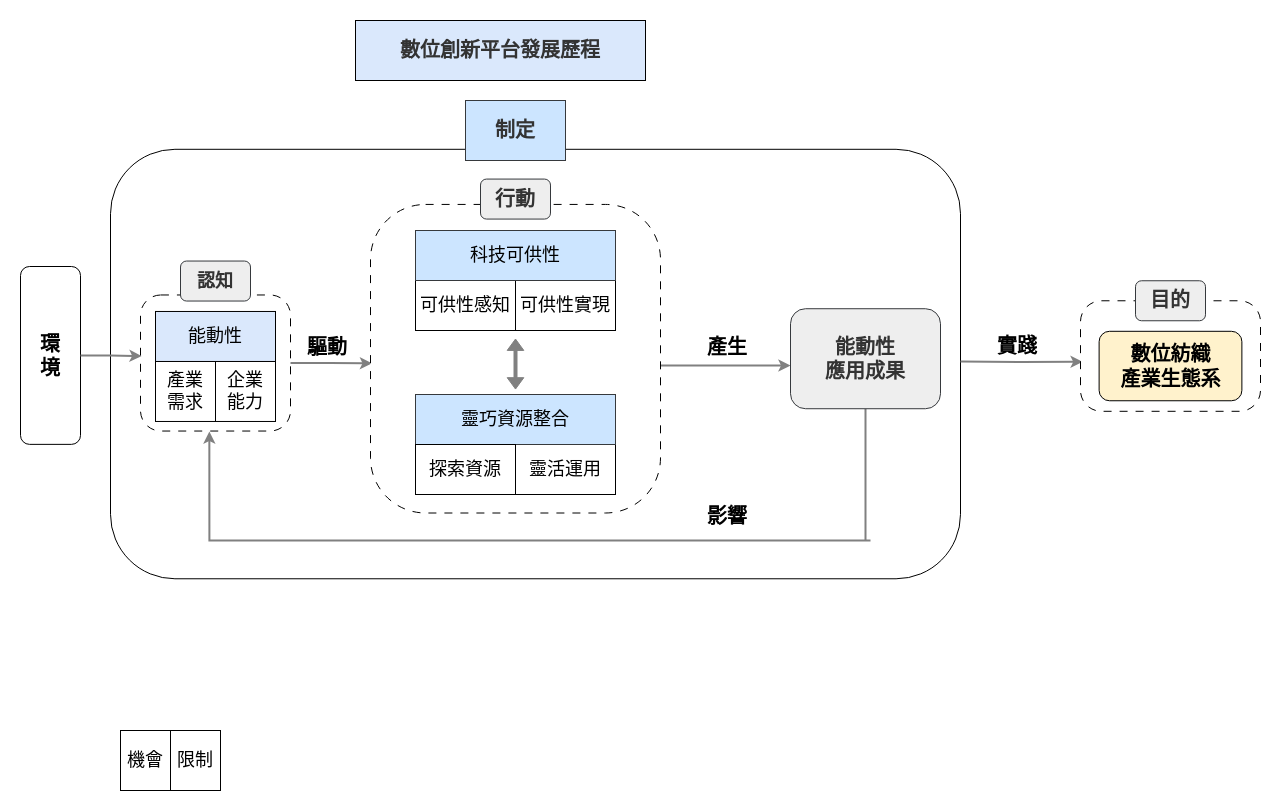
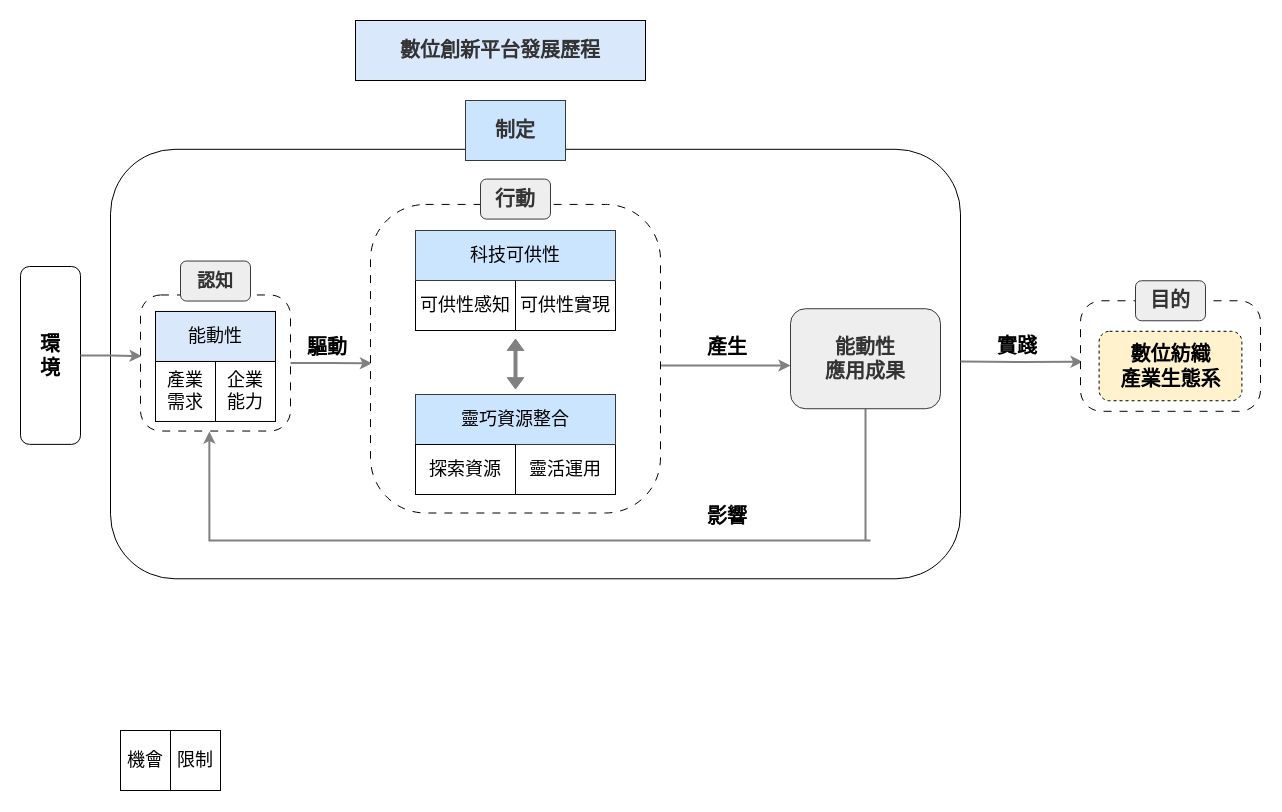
  <mxCell id="0" />
  <mxCell id="1" parent="0" />
  <mxCell id="2" value="&lt;font face=&quot;標楷體&quot; style=&quot;font-size: 20px;&quot;&gt;&lt;b&gt;環&lt;/b&gt;&lt;/font&gt;&lt;div&gt;&lt;font face=&quot;標楷體&quot; style=&quot;font-size: 20px;&quot;&gt;&lt;b&gt;境&lt;/b&gt;&lt;/font&gt;&lt;/div&gt;" style="rounded=1;whiteSpace=wrap;html=1;movable=1;resizable=1;rotatable=1;deletable=1;editable=1;locked=0;connectable=1;" parent="1" vertex="1"><mxGeometry x="20" y="266" width="60" height="177.86" as="geometry" /></mxCell>
  <mxCell id="3" value="" style="rounded=1;whiteSpace=wrap;html=1;movable=1;resizable=1;rotatable=1;deletable=1;editable=1;locked=0;connectable=1;strokeWidth=1;fontFamily=標楷體;fontSize=18;fontStyle=0" parent="1" vertex="1"><mxGeometry x="110" y="148.81" width="850" height="429.46" as="geometry" /></mxCell>
  <mxCell id="4" value="&lt;font style=&quot;font-size: 20px;&quot; color=&quot;#333333&quot;&gt;&lt;span&gt;&lt;b&gt;制定&lt;/b&gt;&lt;/span&gt;&lt;/font&gt;" style="rounded=0;whiteSpace=wrap;html=1;strokeColor=#36393d;fillColor=#cce5ff;fontFamily=標楷體;fontSize=18;fontStyle=0;align=center;verticalAlign=middle;" parent="1" vertex="1"><mxGeometry x="465" y="100" width="100" height="60" as="geometry" /></mxCell>
  <mxCell id="5" value="&lt;font style=&quot;font-size: 20px;&quot; face=&quot;標楷體&quot;&gt;&lt;b style=&quot;&quot;&gt;驅&lt;/b&gt;&lt;/font&gt;&lt;b style=&quot;font-size: 20px; font-family: 標楷體; background-color: transparent; color: light-dark(rgb(0, 0, 0), rgb(255, 255, 255));&quot;&gt;動&lt;/b&gt;" style="text;html=1;align=center;verticalAlign=middle;whiteSpace=wrap;rounded=0;fontFamily=Helvetica;fontSize=12;fontColor=default;" parent="1" vertex="1"><mxGeometry x="300.003" y="330.535" width="54.375" height="30" as="geometry" /></mxCell>
  <mxCell id="6" value="&lt;font style=&quot;font-size: 20px;&quot; color=&quot;#333333&quot;&gt;&lt;b&gt;數位創新平台發展歷程&lt;/b&gt;&lt;/font&gt;" style="rounded=0;whiteSpace=wrap;html=1;strokeColor=#000000;fillColor=#dae8fc;fontFamily=標楷體;fontSize=18;fontStyle=0;align=center;verticalAlign=middle;" parent="1" vertex="1"><mxGeometry x="355" y="20" width="290" height="60" as="geometry" /></mxCell>
  <mxCell id="7" value="&lt;font face=&quot;標楷體&quot;&gt;&lt;span style=&quot;font-size: 20px;&quot;&gt;&lt;b&gt;產生&lt;/b&gt;&lt;/span&gt;&lt;/font&gt;" style="text;html=1;align=center;verticalAlign=middle;whiteSpace=wrap;rounded=0;fontFamily=Helvetica;fontSize=12;fontColor=default;" parent="1" vertex="1"><mxGeometry x="700.003" y="330.535" width="54.375" height="30" as="geometry" /></mxCell>
  <mxCell id="8" value="" style="group" parent="1" vertex="1" connectable="0"><mxGeometry x="140" y="260.54" width="150" height="170" as="geometry" /></mxCell>
  <mxCell id="9" value="" style="rounded=1;whiteSpace=wrap;html=1;movable=1;resizable=1;rotatable=1;deletable=1;editable=1;locked=0;connectable=1;strokeWidth=1;dashed=1;dashPattern=8 8;fontFamily=標楷體;fontSize=18;fontStyle=0" parent="8" vertex="1"><mxGeometry y="33.93" width="150" height="136.07" as="geometry" /></mxCell>
  <mxCell id="10" value="&lt;font color=&quot;#333333&quot;&gt;&lt;span&gt;&lt;b&gt;認知&lt;/b&gt;&lt;/span&gt;&lt;/font&gt;" style="rounded=1;whiteSpace=wrap;html=1;strokeColor=#36393d;fillColor=#eeeeee;fontFamily=標楷體;fontSize=18;fontStyle=0" parent="8" vertex="1"><mxGeometry x="40" width="70" height="40" as="geometry" /></mxCell>
  <mxCell id="11" value="" style="group" vertex="1" connectable="0" parent="8"><mxGeometry x="14.998" y="50.43" width="120.003" height="110" as="geometry" /></mxCell>
  <mxCell id="12" value="產業&lt;div&gt;需求&lt;/div&gt;" style="rounded=0;whiteSpace=wrap;html=1;movable=1;resizable=1;rotatable=1;deletable=1;editable=1;locked=0;connectable=1;fontFamily=標楷體;fontSize=18;fontStyle=0" vertex="1" parent="11"><mxGeometry y="50" width="60" height="60" as="geometry" /></mxCell>
  <mxCell id="13" value="企業&lt;div&gt;能力&lt;/div&gt;" style="rounded=0;whiteSpace=wrap;html=1;movable=1;resizable=1;rotatable=1;deletable=1;editable=1;locked=0;connectable=1;fontFamily=標楷體;fontSize=18;fontStyle=0" vertex="1" parent="11"><mxGeometry x="60" y="50" width="60" height="60" as="geometry" /></mxCell>
  <mxCell id="14" value="能動性" style="rounded=0;whiteSpace=wrap;html=1;movable=1;resizable=1;rotatable=1;deletable=1;editable=1;locked=0;connectable=1;fontFamily=標楷體;fontSize=18;fontStyle=0;fillColor=#dae8fc;strokeColor=#000000;" vertex="1" parent="11"><mxGeometry x="0.003" width="120" height="50" as="geometry" /></mxCell>
  <mxCell id="15" style="edgeStyle=orthogonalEdgeStyle;rounded=0;orthogonalLoop=1;jettySize=auto;html=1;exitX=1;exitY=0.5;exitDx=0;exitDy=0;entryX=0.005;entryY=0.515;entryDx=0;entryDy=0;entryPerimeter=0;strokeWidth=2;strokeColor=#808080;" parent="1" source="9" target="18" edge="1"><mxGeometry relative="1" as="geometry" /></mxCell>
  <mxCell id="16" value="" style="edgeStyle=orthogonalEdgeStyle;rounded=0;orthogonalLoop=1;jettySize=auto;html=1;strokeColor=#808080;strokeWidth=2;align=center;verticalAlign=middle;fontFamily=Helvetica;fontSize=11;fontColor=default;labelBackgroundColor=default;endArrow=classic;" parent="1" edge="1" target="32"><mxGeometry relative="1" as="geometry"><mxPoint x="660" y="364" as="sourcePoint" /><mxPoint x="760" y="364" as="targetPoint" /><Array as="points"><mxPoint x="660" y="365" /></Array></mxGeometry></mxCell>
  <mxCell id="17" value="&lt;font face=&quot;標楷體&quot;&gt;&lt;span style=&quot;font-size: 20px;&quot;&gt;&lt;b&gt;影響&lt;/b&gt;&lt;/span&gt;&lt;/font&gt;" style="text;html=1;align=center;verticalAlign=middle;whiteSpace=wrap;rounded=0;fontFamily=Helvetica;fontSize=12;fontColor=default;" parent="1" vertex="1"><mxGeometry x="700" y="500" width="54.375" height="30" as="geometry" /></mxCell>
  <mxCell id="18" value="" style="rounded=1;whiteSpace=wrap;html=1;movable=1;resizable=1;rotatable=1;deletable=1;editable=1;locked=0;connectable=1;strokeWidth=1;dashed=1;dashPattern=8 8;fontFamily=標楷體;fontSize=18;fontStyle=0;arcSize=19;" parent="1" vertex="1"><mxGeometry x="370" y="203.93" width="290" height="308.57" as="geometry" /></mxCell>
  <mxCell id="19" value="&lt;span style=&quot;color: light-dark(rgb(51, 51, 51), rgb(193, 193, 193)); background-color: transparent;&quot;&gt;&lt;b&gt;&lt;font style=&quot;font-size: 20px;&quot;&gt;行動&lt;/font&gt;&lt;/b&gt;&lt;/span&gt;" style="rounded=1;whiteSpace=wrap;html=1;strokeColor=#36393d;fillColor=#eeeeee;fontFamily=標楷體;fontSize=18;fontStyle=0" parent="1" vertex="1"><mxGeometry x="480" y="178.57" width="70" height="40" as="geometry" /></mxCell>
  <mxCell id="20" value="" style="group" parent="1" vertex="1" connectable="0"><mxGeometry x="415" y="394" width="200.0" height="100" as="geometry" /></mxCell>
  <mxCell id="21" value="靈活運用" style="rounded=0;whiteSpace=wrap;html=1;movable=1;resizable=1;rotatable=1;deletable=1;editable=1;locked=0;connectable=1;fontFamily=標楷體;fontSize=18;fontStyle=0" parent="20" vertex="1"><mxGeometry x="100.0" y="50" width="100" height="50" as="geometry" /></mxCell>
  <mxCell id="22" value="&lt;font&gt;靈巧資源整合&lt;/font&gt;" style="rounded=0;whiteSpace=wrap;html=1;fontSize=18;fontFamily=標楷體;movable=1;resizable=1;rotatable=1;deletable=1;editable=1;locked=0;connectable=1;fillColor=#cce5ff;strokeColor=#36393d;fontStyle=0;align=center;verticalAlign=middle;" parent="20" vertex="1"><mxGeometry width="200" height="50" as="geometry" /></mxCell>
  <mxCell id="23" value="探索資源" style="rounded=0;whiteSpace=wrap;html=1;movable=1;resizable=1;rotatable=1;deletable=1;editable=1;locked=0;connectable=1;fontFamily=標楷體;fontSize=18;fontStyle=0" parent="20" vertex="1"><mxGeometry y="50" width="100" height="50" as="geometry" /></mxCell>
  <mxCell id="24" value="&lt;font face=&quot;標楷體&quot;&gt;&lt;span style=&quot;font-size: 20px;&quot;&gt;&lt;b&gt;實踐&lt;/b&gt;&lt;/span&gt;&lt;/font&gt;" style="text;html=1;align=center;verticalAlign=middle;whiteSpace=wrap;rounded=0;" parent="1" vertex="1"><mxGeometry x="990.003" y="330.005" width="54.375" height="30" as="geometry" /></mxCell>
  <mxCell id="25" style="edgeStyle=orthogonalEdgeStyle;rounded=0;orthogonalLoop=1;jettySize=auto;html=1;entryX=0.009;entryY=0.413;entryDx=0;entryDy=0;entryPerimeter=0;strokeColor=#808080;strokeWidth=2;align=center;verticalAlign=middle;fontFamily=Helvetica;fontSize=11;fontColor=default;labelBackgroundColor=default;endArrow=classic;" parent="1" edge="1"><mxGeometry relative="1" as="geometry"><mxPoint x="960" y="361" as="sourcePoint" /><mxPoint x="1082.11" y="361.323" as="targetPoint" /></mxGeometry></mxCell>
  <mxCell id="26" value="" style="group" vertex="1" connectable="0" parent="1"><mxGeometry x="415" y="230" width="200.0" height="100" as="geometry" /></mxCell>
  <mxCell id="27" value="&lt;font&gt;可供性實現&lt;/font&gt;" style="rounded=0;whiteSpace=wrap;html=1;movable=1;resizable=1;rotatable=1;deletable=1;editable=1;locked=0;connectable=1;fontFamily=標楷體;fontSize=18;fontStyle=0" parent="26" vertex="1"><mxGeometry x="100.0" y="50.0" width="100" height="50.0" as="geometry" /></mxCell>
  <mxCell id="28" value="&lt;font&gt;可供性感知&lt;/font&gt;" style="rounded=0;whiteSpace=wrap;html=1;movable=1;resizable=1;rotatable=1;deletable=1;editable=1;locked=0;connectable=1;fontFamily=標楷體;fontSize=18;fontStyle=0" parent="26" vertex="1"><mxGeometry y="50.0" width="100" height="50.0" as="geometry" /></mxCell>
  <mxCell id="29" value="&lt;span&gt;&lt;font&gt;科技可供性&lt;/font&gt;&lt;/span&gt;" style="rounded=0;whiteSpace=wrap;html=1;fontSize=18;fontFamily=標楷體;movable=1;resizable=1;rotatable=1;deletable=1;editable=1;locked=0;connectable=1;fillColor=#cce5ff;strokeColor=#36393d;fontStyle=0" parent="26" vertex="1"><mxGeometry x="2.274e-13" width="200" height="50.0" as="geometry" /></mxCell>
  <mxCell id="30" value="" style="html=1;shadow=0;dashed=0;align=center;verticalAlign=middle;shape=mxgraph.arrows2.twoWayArrow;dy=0.82;dx=11.38;flipV=1;flipH=1;direction=south;strokeColor=#808080;fillColor=#808080;" vertex="1" parent="1"><mxGeometry x="506.69" y="338.54" width="16.62" height="50" as="geometry" /></mxCell>
  <mxCell id="31" style="edgeStyle=orthogonalEdgeStyle;rounded=0;orthogonalLoop=1;jettySize=auto;html=1;exitX=0.5;exitY=1;exitDx=0;exitDy=0;entryX=0.459;entryY=1.004;entryDx=0;entryDy=0;entryPerimeter=0;strokeColor=#808080;strokeWidth=2;align=center;verticalAlign=middle;fontFamily=Helvetica;fontSize=11;fontColor=default;labelBackgroundColor=default;endArrow=classic;" edge="1" parent="1" source="32" target="9"><mxGeometry relative="1" as="geometry"><Array as="points"><mxPoint x="870" y="540" /><mxPoint x="195" y="540" /></Array></mxGeometry></mxCell>
  <mxCell id="32" value="&lt;font color=&quot;#333333&quot;&gt;&lt;b&gt;能動性&lt;/b&gt;&lt;/font&gt;&lt;div&gt;&lt;font color=&quot;#333333&quot;&gt;&lt;b&gt;應用成果&lt;/b&gt;&lt;/font&gt;&lt;/div&gt;" style="rounded=1;whiteSpace=wrap;html=1;strokeColor=#36393d;fillColor=#eeeeee;fontFamily=標楷體;fontSize=20;fontStyle=0" parent="1" vertex="1"><mxGeometry x="790" y="308.22" width="150" height="100" as="geometry" /></mxCell>
  <mxCell id="33" value="" style="group" vertex="1" connectable="0" parent="1"><mxGeometry x="119.997" y="730" width="100" height="60" as="geometry" /></mxCell>
  <mxCell id="34" value="限制" style="rounded=0;whiteSpace=wrap;html=1;movable=1;resizable=1;rotatable=1;deletable=1;editable=1;locked=0;connectable=1;fontFamily=標楷體;fontSize=18;fontStyle=0" vertex="1" parent="33"><mxGeometry x="50" width="50" height="60" as="geometry" /></mxCell>
  <mxCell id="35" value="機會" style="rounded=0;whiteSpace=wrap;html=1;movable=1;resizable=1;rotatable=1;deletable=1;editable=1;locked=0;connectable=1;fontFamily=標楷體;fontSize=18;fontStyle=0" parent="33" vertex="1"><mxGeometry width="50" height="60" as="geometry" /></mxCell>
  <mxCell id="36" style="edgeStyle=orthogonalEdgeStyle;rounded=0;orthogonalLoop=1;jettySize=auto;html=1;exitX=1;exitY=0.5;exitDx=0;exitDy=0;entryX=0.007;entryY=0.449;entryDx=0;entryDy=0;entryPerimeter=0;strokeColor=#808080;strokeWidth=2;align=center;verticalAlign=middle;fontFamily=Helvetica;fontSize=11;fontColor=default;labelBackgroundColor=default;endArrow=classic;" edge="1" parent="1" source="2" target="9"><mxGeometry relative="1" as="geometry" /></mxCell>
  <mxCell id="37" value="" style="group" vertex="1" connectable="0" parent="1"><mxGeometry x="1080" y="280.26" width="180" height="130.55" as="geometry" /></mxCell>
  <mxCell id="38" value="" style="rounded=1;whiteSpace=wrap;html=1;movable=1;resizable=1;rotatable=1;deletable=1;editable=1;locked=0;connectable=1;strokeWidth=1;dashed=1;dashPattern=8 8;fontFamily=標楷體;fontSize=18;fontStyle=0;arcSize=19;" parent="37" vertex="1"><mxGeometry y="20.01" width="180" height="110.54" as="geometry" /></mxCell>
- <mxCell id="39" value="&lt;font style=&quot;font-size: 20px;&quot;&gt;&lt;b&gt;數位紡織&lt;/b&gt;&lt;/font&gt;&lt;div&gt;&lt;font style=&quot;font-size: 20px;&quot;&gt;&lt;b&gt;產業生態系&lt;/b&gt;&lt;/font&gt;&lt;/div&gt;" style="rounded=1;whiteSpace=wrap;html=1;fontSize=18;fontFamily=標楷體;movable=1;resizable=1;rotatable=1;deletable=1;editable=1;locked=0;connectable=1;fontStyle=0;fillColor=#fff2cc;strokeColor=#000000;" parent="37" vertex="1"><mxGeometry x="18.61" y="50.55" width="142.78" height="69.45" as="geometry" /></mxCell>
+ <mxCell id="39" value="&lt;font style=&quot;font-size: 20px;&quot;&gt;&lt;b&gt;數位紡織&lt;/b&gt;&lt;/font&gt;&lt;div&gt;&lt;font style=&quot;font-size: 20px;&quot;&gt;&lt;b&gt;產業生態系&lt;/b&gt;&lt;/font&gt;&lt;/div&gt;" style="rounded=1;whiteSpace=wrap;html=1;fontSize=18;fontFamily=標楷體;movable=1;resizable=1;rotatable=1;deletable=1;editable=1;locked=0;connectable=1;fontStyle=0;fillColor=#fff2cc;strokeColor=#000000;dashed=1;" parent="37" vertex="1"><mxGeometry x="18.61" y="50.55" width="142.78" height="69.45" as="geometry" /></mxCell>
  <mxCell id="40" value="&lt;font color=&quot;#333333&quot; style=&quot;font-size: 20px;&quot;&gt;&lt;span style=&quot;&quot;&gt;目的&lt;/span&gt;&lt;/font&gt;" style="rounded=1;whiteSpace=wrap;html=1;strokeColor=#36393d;fillColor=#eeeeee;fontFamily=標楷體;fontSize=18;fontStyle=1" parent="37" vertex="1"><mxGeometry x="55" width="70" height="40" as="geometry" /></mxCell>
